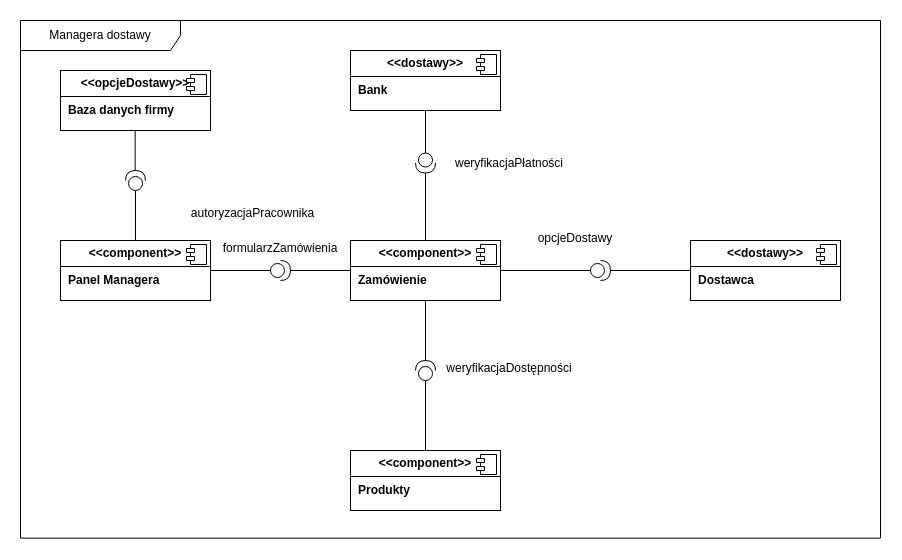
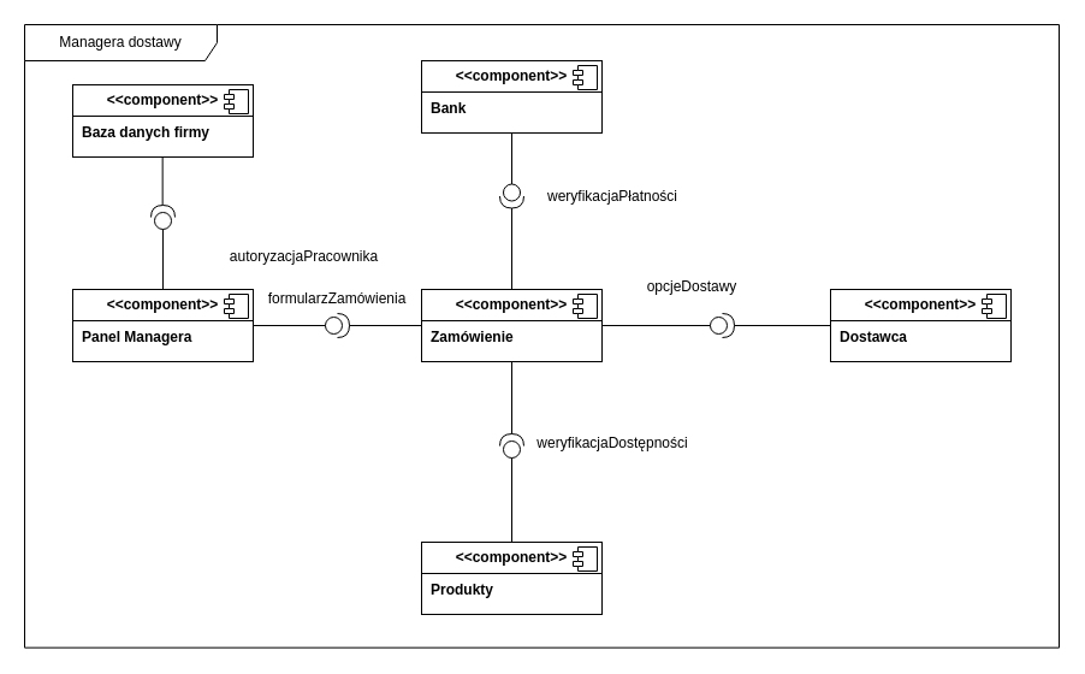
  <mxCell id="0" />
  <mxCell id="1" parent="0" />
  <mxCell id="2" value="" style="shape=providedRequiredInterface;html=1;verticalLabelPosition=bottom;sketch=0;rotation=-90;" parent="1" vertex="1"><mxGeometry x="125" y="170" width="20" height="20" as="geometry" /></mxCell>
  <mxCell id="3" value="" style="endArrow=none;startArrow=none;endFill=0;startFill=0;endSize=8;html=1;verticalAlign=bottom;labelBackgroundColor=none;strokeWidth=1;rounded=0;exitX=0.5;exitY=1;exitDx=0;exitDy=0;entryX=1;entryY=0.5;entryDx=0;entryDy=0;entryPerimeter=0;" parent="1" edge="1"><mxGeometry width="160" relative="1" as="geometry"><mxPoint x="134.67" y="120" as="sourcePoint" /><mxPoint x="134.67" y="170" as="targetPoint" /></mxGeometry></mxCell>
  <mxCell id="4" value="&lt;p style=&quot;margin:0px;margin-top:6px;text-align:center;&quot;&gt;&lt;b&gt;&amp;lt;&amp;lt;component&amp;gt;&amp;gt;&lt;/b&gt;&lt;/p&gt;&lt;hr size=&quot;1&quot; style=&quot;border-style:solid;&quot;&gt;&lt;p style=&quot;margin:0px;margin-left:8px;&quot;&gt;&lt;b&gt;Panel Managera&lt;/b&gt;&lt;/p&gt;" style="align=left;overflow=fill;html=1;dropTarget=0;whiteSpace=wrap;" parent="1" vertex="1"><mxGeometry x="60" y="240" width="150" height="60" as="geometry" /></mxCell>
  <mxCell id="5" value="" style="shape=component;jettyWidth=8;jettyHeight=4;" parent="4" vertex="1"><mxGeometry x="1" width="20" height="20" relative="1" as="geometry"><mxPoint x="-24" y="4" as="offset" /></mxGeometry></mxCell>
  <mxCell id="6" value="" style="endArrow=none;startArrow=none;endFill=0;startFill=0;endSize=8;html=1;verticalAlign=bottom;labelBackgroundColor=none;strokeWidth=1;rounded=0;exitX=0;exitY=0.5;exitDx=0;exitDy=0;entryX=0.5;entryY=0;entryDx=0;entryDy=0;exitPerimeter=0;" parent="1" source="2" target="4" edge="1"><mxGeometry width="160" relative="1" as="geometry"><mxPoint x="134.84" y="190" as="sourcePoint" /><mxPoint x="134.84" y="240" as="targetPoint" /></mxGeometry></mxCell>
  <mxCell id="7" value="&lt;p style=&quot;margin:0px;margin-top:6px;text-align:center;&quot;&gt;&lt;b&gt;&amp;lt;&amp;lt;component&amp;gt;&amp;gt;&lt;/b&gt;&lt;/p&gt;&lt;hr size=&quot;1&quot; style=&quot;border-style:solid;&quot;&gt;&lt;p style=&quot;margin:0px;margin-left:8px;&quot;&gt;&lt;b&gt;Zamówienie&lt;/b&gt;&lt;/p&gt;" style="align=left;overflow=fill;html=1;dropTarget=0;whiteSpace=wrap;" vertex="1" parent="1"><mxGeometry x="350" y="240" width="150" height="60" as="geometry" /></mxCell>
  <mxCell id="8" value="" style="shape=component;jettyWidth=8;jettyHeight=4;" vertex="1" parent="7"><mxGeometry x="1" width="20" height="20" relative="1" as="geometry"><mxPoint x="-24" y="4" as="offset" /></mxGeometry></mxCell>
  <mxCell id="9" value="&lt;p style=&quot;margin:0px;margin-top:6px;text-align:center;&quot;&gt;&lt;b&gt;&amp;lt;&amp;lt;component&amp;gt;&amp;gt;&lt;/b&gt;&lt;/p&gt;&lt;hr size=&quot;1&quot; style=&quot;border-style:solid;&quot;&gt;&lt;p style=&quot;margin:0px;margin-left:8px;&quot;&gt;&lt;b&gt;Produkty&lt;/b&gt;&lt;/p&gt;" style="align=left;overflow=fill;html=1;dropTarget=0;whiteSpace=wrap;" vertex="1" parent="1"><mxGeometry x="350" y="450" width="150" height="60" as="geometry" /></mxCell>
  <mxCell id="10" value="" style="shape=component;jettyWidth=8;jettyHeight=4;" vertex="1" parent="9"><mxGeometry x="1" width="20" height="20" relative="1" as="geometry"><mxPoint x="-24" y="4" as="offset" /></mxGeometry></mxCell>
  <mxCell id="11" value="" style="shape=providedRequiredInterface;html=1;verticalLabelPosition=bottom;sketch=0;rotation=0;" vertex="1" parent="1"><mxGeometry x="270" y="260" width="20" height="20" as="geometry" /></mxCell>
  <mxCell id="12" value="" style="endArrow=none;html=1;rounded=0;exitX=1;exitY=0.5;exitDx=0;exitDy=0;entryX=0;entryY=0.5;entryDx=0;entryDy=0;entryPerimeter=0;" edge="1" parent="1" source="4" target="11"><mxGeometry width="50" height="50" relative="1" as="geometry"><mxPoint x="380" y="400" as="sourcePoint" /><mxPoint x="430" y="350" as="targetPoint" /></mxGeometry></mxCell>
  <mxCell id="13" value="" style="endArrow=none;html=1;rounded=0;exitX=1;exitY=0.5;exitDx=0;exitDy=0;entryX=0;entryY=0.5;entryDx=0;entryDy=0;exitPerimeter=0;" edge="1" parent="1" source="11" target="7"><mxGeometry width="50" height="50" relative="1" as="geometry"><mxPoint x="230" y="290" as="sourcePoint" /><mxPoint x="280" y="290" as="targetPoint" /></mxGeometry></mxCell>
  <mxCell id="14" value="formularzZamówienia" style="text;html=1;align=center;verticalAlign=middle;whiteSpace=wrap;rounded=0;" vertex="1" parent="1"><mxGeometry x="221.25" y="240" width="117.5" height="15" as="geometry" /></mxCell>
  <mxCell id="15" value="" style="shape=providedRequiredInterface;html=1;verticalLabelPosition=bottom;sketch=0;rotation=-90;" vertex="1" parent="1"><mxGeometry x="415" y="360" width="20" height="20" as="geometry" /></mxCell>
  <mxCell id="16" value="" style="endArrow=none;html=1;rounded=0;exitX=0.5;exitY=1;exitDx=0;exitDy=0;entryX=1;entryY=0.5;entryDx=0;entryDy=0;entryPerimeter=0;" edge="1" parent="1" source="7" target="15"><mxGeometry width="50" height="50" relative="1" as="geometry"><mxPoint x="425" y="310" as="sourcePoint" /><mxPoint x="338.75" y="369.5" as="targetPoint" /></mxGeometry></mxCell>
  <mxCell id="17" value="" style="endArrow=none;html=1;rounded=0;exitX=0;exitY=0.5;exitDx=0;exitDy=0;entryX=0.5;entryY=0;entryDx=0;entryDy=0;exitPerimeter=0;" edge="1" parent="1" source="15" target="9"><mxGeometry width="50" height="50" relative="1" as="geometry"><mxPoint x="550" y="350" as="sourcePoint" /><mxPoint x="425" y="440" as="targetPoint" /></mxGeometry></mxCell>
  <mxCell id="18" value="" style="shape=providedRequiredInterface;html=1;verticalLabelPosition=bottom;sketch=0;rotation=90;" vertex="1" parent="1"><mxGeometry x="415" y="152.5" width="20" height="20" as="geometry" /></mxCell>
  <mxCell id="19" value="" style="endArrow=none;html=1;rounded=0;exitX=1;exitY=0.5;exitDx=0;exitDy=0;entryX=0.5;entryY=0;entryDx=0;entryDy=0;exitPerimeter=0;" edge="1" parent="1" source="18" target="7"><mxGeometry width="50" height="50" relative="1" as="geometry"><mxPoint x="424.66" y="180" as="sourcePoint" /><mxPoint x="424.66" y="240" as="targetPoint" /></mxGeometry></mxCell>
  <mxCell id="20" value="" style="endArrow=none;html=1;rounded=0;exitX=0.5;exitY=1;exitDx=0;exitDy=0;entryX=0;entryY=0.5;entryDx=0;entryDy=0;entryPerimeter=0;" edge="1" parent="1" source="30" target="18"><mxGeometry width="50" height="50" relative="1" as="geometry"><mxPoint x="490" y="152.5" as="sourcePoint" /><mxPoint x="490" y="219.5" as="targetPoint" /></mxGeometry></mxCell>
  <mxCell id="21" value="weryfikacjaDostępności" style="text;html=1;align=center;verticalAlign=middle;whiteSpace=wrap;rounded=0;" vertex="1" parent="1"><mxGeometry x="450" y="360" width="117.5" height="15" as="geometry" /></mxCell>
  <mxCell id="22" value="weryfikacjaPłatności" style="text;html=1;align=center;verticalAlign=middle;whiteSpace=wrap;rounded=0;" vertex="1" parent="1"><mxGeometry x="450" y="155" width="117.5" height="15" as="geometry" /></mxCell>
  <mxCell id="23" value="Managera dostawy" style="shape=umlFrame;whiteSpace=wrap;html=1;pointerEvents=0;recursiveResize=0;container=1;collapsible=0;width=160;" vertex="1" parent="1"><mxGeometry width="860" height="517.65" as="geometry" x="20" y="20" /></mxCell>
  <mxCell id="24" value="autoryzacjaPracownika" style="text;html=1;align=center;verticalAlign=middle;whiteSpace=wrap;rounded=0;" vertex="1" parent="23"><mxGeometry x="215" y="185.15" width="35" height="15" as="geometry" /></mxCell>
  <mxCell id="25" value="" style="shape=providedRequiredInterface;html=1;verticalLabelPosition=bottom;sketch=0;rotation=0;" vertex="1" parent="23"><mxGeometry x="570" y="240.0" width="20" height="20" as="geometry" /></mxCell>
- <mxCell id="26" value="&lt;p style=&quot;margin:0px;margin-top:6px;text-align:center;&quot;&gt;&lt;b&gt;&amp;lt;&amp;lt;dostawy&amp;gt;&amp;gt;&lt;/b&gt;&lt;/p&gt;&lt;hr size=&quot;1&quot; style=&quot;border-style:solid;&quot;&gt;&lt;p style=&quot;margin:0px;margin-left:8px;&quot;&gt;&lt;b&gt;Dostawca&lt;/b&gt;&lt;/p&gt;" style="align=left;overflow=fill;html=1;dropTarget=0;whiteSpace=wrap;" vertex="1" parent="23"><mxGeometry x="670" y="220" width="150" height="60" as="geometry" /></mxCell>
+ <mxCell id="26" value="&lt;p style=&quot;margin:0px;margin-top:6px;text-align:center;&quot;&gt;&lt;b&gt;&amp;lt;&amp;lt;component&amp;gt;&amp;gt;&lt;/b&gt;&lt;/p&gt;&lt;hr size=&quot;1&quot; style=&quot;border-style:solid;&quot;&gt;&lt;p style=&quot;margin:0px;margin-left:8px;&quot;&gt;&lt;b&gt;Dostawca&lt;/b&gt;&lt;/p&gt;" style="align=left;overflow=fill;html=1;dropTarget=0;whiteSpace=wrap;" vertex="1" parent="23"><mxGeometry x="670" y="220" width="150" height="60" as="geometry" /></mxCell>
  <mxCell id="27" value="" style="shape=component;jettyWidth=8;jettyHeight=4;" vertex="1" parent="26"><mxGeometry x="1" width="20" height="20" relative="1" as="geometry"><mxPoint x="-24" y="4" as="offset" /></mxGeometry></mxCell>
  <mxCell id="28" value="" style="endArrow=none;html=1;rounded=0;exitX=1;exitY=0.5;exitDx=0;exitDy=0;entryX=0;entryY=0.5;entryDx=0;entryDy=0;exitPerimeter=0;" edge="1" parent="23" source="25" target="26"><mxGeometry width="50" height="50" relative="1" as="geometry"><mxPoint x="640" y="257.65" as="sourcePoint" /><mxPoint x="640" y="310.65" as="targetPoint" /></mxGeometry></mxCell>
  <mxCell id="29" value="opcjeDostawy" style="text;html=1;align=center;verticalAlign=middle;whiteSpace=wrap;rounded=0;" vertex="1" parent="23"><mxGeometry x="496.25" y="210" width="117.5" height="15" as="geometry" /></mxCell>
- <mxCell id="30" value="&lt;p style=&quot;margin:0px;margin-top:6px;text-align:center;&quot;&gt;&lt;b&gt;&amp;lt;&amp;lt;dostawy&amp;gt;&amp;gt;&lt;/b&gt;&lt;/p&gt;&lt;hr size=&quot;1&quot; style=&quot;border-style:solid;&quot;&gt;&lt;p style=&quot;margin:0px;margin-left:8px;&quot;&gt;&lt;b&gt;Bank&lt;/b&gt;&lt;/p&gt;" style="align=left;overflow=fill;html=1;dropTarget=0;whiteSpace=wrap;" vertex="1" parent="23"><mxGeometry x="330" y="30" width="150" height="60" as="geometry" /></mxCell>
+ <mxCell id="30" value="&lt;p style=&quot;margin:0px;margin-top:6px;text-align:center;&quot;&gt;&lt;b&gt;&amp;lt;&amp;lt;component&amp;gt;&amp;gt;&lt;/b&gt;&lt;/p&gt;&lt;hr size=&quot;1&quot; style=&quot;border-style:solid;&quot;&gt;&lt;p style=&quot;margin:0px;margin-left:8px;&quot;&gt;&lt;b&gt;Bank&lt;/b&gt;&lt;/p&gt;" style="align=left;overflow=fill;html=1;dropTarget=0;whiteSpace=wrap;" vertex="1" parent="23"><mxGeometry x="330" y="30" width="150" height="60" as="geometry" /></mxCell>
  <mxCell id="31" value="" style="shape=component;jettyWidth=8;jettyHeight=4;" vertex="1" parent="30"><mxGeometry x="1" width="20" height="20" relative="1" as="geometry"><mxPoint x="-24" y="4" as="offset" /></mxGeometry></mxCell>
- <mxCell id="32" value="&lt;p style=&quot;margin:0px;margin-top:6px;text-align:center;&quot;&gt;&lt;b&gt;&amp;lt;&amp;lt;opcjeDostawy&amp;gt;&amp;gt;&lt;/b&gt;&lt;/p&gt;&lt;hr size=&quot;1&quot; style=&quot;border-style:solid;&quot;&gt;&lt;p style=&quot;margin:0px;margin-left:8px;&quot;&gt;&lt;b&gt;Baza danych firmy&lt;/b&gt;&lt;/p&gt;" style="align=left;overflow=fill;html=1;dropTarget=0;whiteSpace=wrap;" parent="23" vertex="1"><mxGeometry x="40" y="50" width="150" height="60" as="geometry" /></mxCell>
+ <mxCell id="32" value="&lt;p style=&quot;margin:0px;margin-top:6px;text-align:center;&quot;&gt;&lt;b&gt;&amp;lt;&amp;lt;component&amp;gt;&amp;gt;&lt;/b&gt;&lt;/p&gt;&lt;hr size=&quot;1&quot; style=&quot;border-style:solid;&quot;&gt;&lt;p style=&quot;margin:0px;margin-left:8px;&quot;&gt;&lt;b&gt;Baza danych firmy&lt;/b&gt;&lt;/p&gt;" style="align=left;overflow=fill;html=1;dropTarget=0;whiteSpace=wrap;" parent="23" vertex="1"><mxGeometry x="40" y="50" width="150" height="60" as="geometry" /></mxCell>
  <mxCell id="33" value="" style="shape=component;jettyWidth=8;jettyHeight=4;" parent="32" vertex="1"><mxGeometry x="1" width="20" height="20" relative="1" as="geometry"><mxPoint x="-24" y="4" as="offset" /></mxGeometry></mxCell>
  <mxCell id="34" value="" style="endArrow=none;html=1;rounded=0;exitX=0;exitY=0.5;exitDx=0;exitDy=0;entryX=1;entryY=0.5;entryDx=0;entryDy=0;exitPerimeter=0;" edge="1" parent="1" source="25" target="7"><mxGeometry width="50" height="50" relative="1" as="geometry"><mxPoint x="600" y="281.17" as="sourcePoint" /><mxPoint x="600" y="341.17" as="targetPoint" /></mxGeometry></mxCell>
